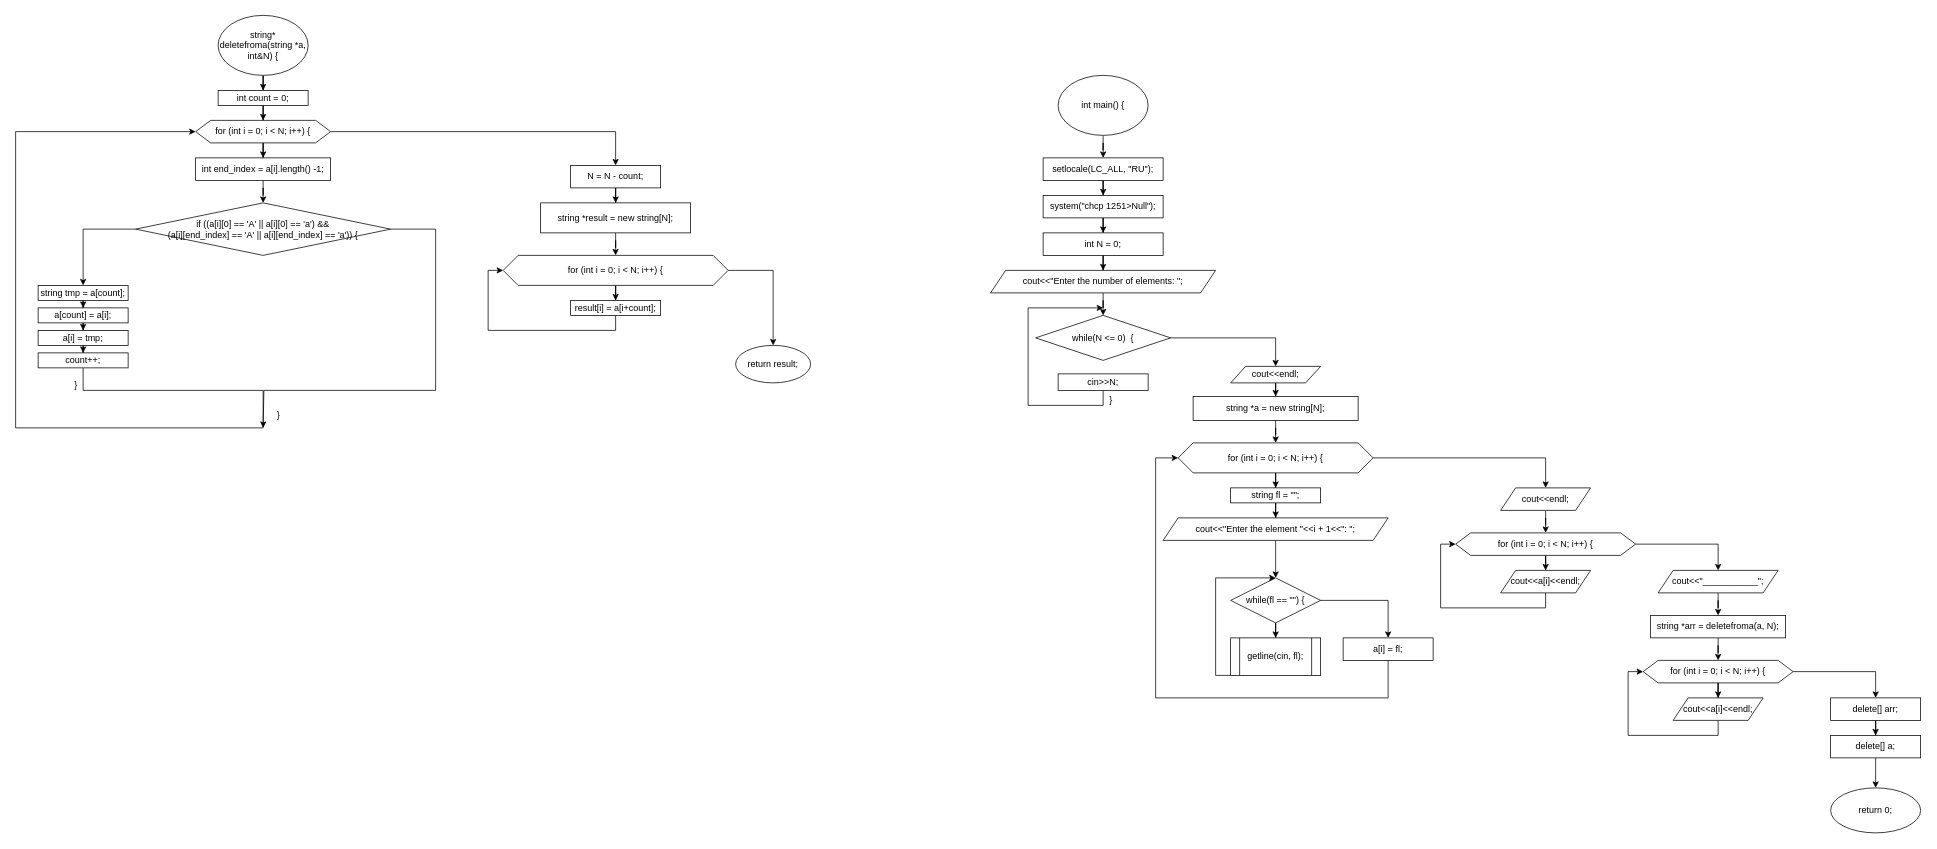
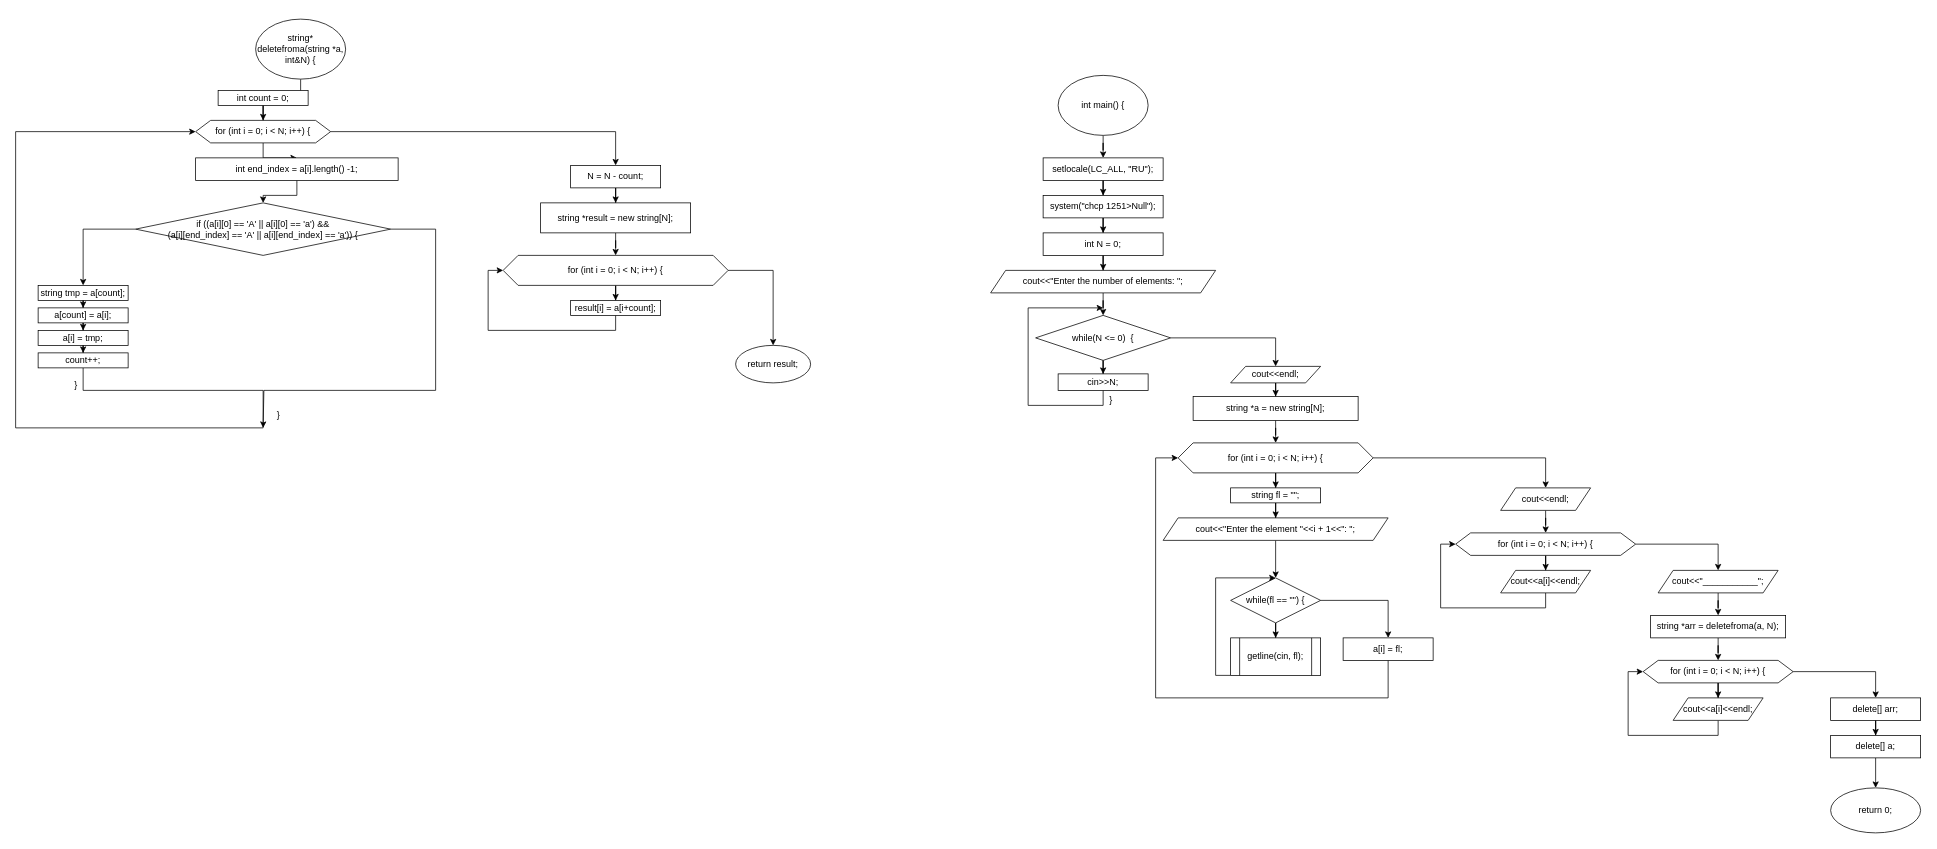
  <mxCell id="0" />
  <mxCell id="1" parent="0" />
  <mxCell id="2" value="" style="edgeStyle=orthogonalEdgeStyle;rounded=0;orthogonalLoop=1;jettySize=auto;html=1;" edge="1" parent="1" source="3" target="5"><mxGeometry relative="1" as="geometry" /></mxCell>
- <mxCell id="3" value="string* deletefroma(string *a, int&amp;amp;N) {" style="ellipse;whiteSpace=wrap;html=1;" vertex="1" parent="1"><mxGeometry x="290" y="20" width="120" height="80" as="geometry" /></mxCell>
+ <mxCell id="3" value="string* deletefroma(string *a, int&amp;amp;N) {" style="ellipse;whiteSpace=wrap;html=1;" vertex="1" parent="1"><mxGeometry x="340" y="25" width="120" height="80" as="geometry" /></mxCell>
  <mxCell id="4" value="" style="edgeStyle=orthogonalEdgeStyle;rounded=0;orthogonalLoop=1;jettySize=auto;html=1;" edge="1" parent="1" source="5" target="8"><mxGeometry relative="1" as="geometry" /></mxCell>
  <mxCell id="5" value="int count = 0;" style="whiteSpace=wrap;html=1;" vertex="1" parent="1"><mxGeometry x="290" y="120" width="120" height="20" as="geometry" /></mxCell>
  <mxCell id="6" value="" style="edgeStyle=orthogonalEdgeStyle;rounded=0;orthogonalLoop=1;jettySize=auto;html=1;" edge="1" parent="1" source="8" target="10"><mxGeometry relative="1" as="geometry" /></mxCell>
  <mxCell id="7" value="" style="edgeStyle=orthogonalEdgeStyle;rounded=0;orthogonalLoop=1;jettySize=auto;html=1;" edge="1" parent="1" source="8" target="23"><mxGeometry relative="1" as="geometry" /></mxCell>
  <mxCell id="8" value="for (int i = 0; i &amp;lt; N; i++) {" style="shape=hexagon;perimeter=hexagonPerimeter2;whiteSpace=wrap;html=1;fixedSize=1;" vertex="1" parent="1"><mxGeometry x="260" y="160" width="180" height="30" as="geometry" /></mxCell>
  <mxCell id="9" value="" style="edgeStyle=orthogonalEdgeStyle;rounded=0;orthogonalLoop=1;jettySize=auto;html=1;" edge="1" parent="1" source="10" target="13"><mxGeometry relative="1" as="geometry" /></mxCell>
- <mxCell id="10" value="int end_index = a[i].length() -1;" style="whiteSpace=wrap;html=1;" vertex="1" parent="1"><mxGeometry x="260" y="210" width="180" height="30" as="geometry" /></mxCell>
+ <mxCell id="10" value="int end_index = a[i].length() -1;" style="whiteSpace=wrap;html=1;" vertex="1" parent="1"><mxGeometry x="260" y="210" width="270" height="30" as="geometry" /></mxCell>
  <mxCell id="11" value="" style="edgeStyle=orthogonalEdgeStyle;rounded=0;orthogonalLoop=1;jettySize=auto;html=1;" edge="1" parent="1" source="13" target="15"><mxGeometry relative="1" as="geometry" /></mxCell>
  <mxCell id="12" style="edgeStyle=orthogonalEdgeStyle;rounded=0;orthogonalLoop=1;jettySize=auto;html=1;exitX=1;exitY=0.5;exitDx=0;exitDy=0;" edge="1" parent="1" source="13"><mxGeometry relative="1" as="geometry"><mxPoint x="350" y="570" as="targetPoint" /><Array as="points"><mxPoint x="580" y="305" /><mxPoint x="580" y="520" /><mxPoint x="351" y="520" /></Array></mxGeometry></mxCell>
  <mxCell id="13" value="if ((a[i][0] == 'A' || a[i][0] == 'a') &amp;amp;&amp;amp;&lt;br&gt;(a[i][end_index] == 'A' || a[i][end_index] == 'a')) {" style="rhombus;whiteSpace=wrap;html=1;" vertex="1" parent="1"><mxGeometry x="180" y="270" width="340" height="70" as="geometry" /></mxCell>
  <mxCell id="14" value="" style="edgeStyle=orthogonalEdgeStyle;rounded=0;orthogonalLoop=1;jettySize=auto;html=1;" edge="1" parent="1" source="15" target="17"><mxGeometry relative="1" as="geometry" /></mxCell>
  <mxCell id="15" value="string tmp = a[count];" style="whiteSpace=wrap;html=1;" vertex="1" parent="1"><mxGeometry x="50" y="380" width="120" height="20" as="geometry" /></mxCell>
  <mxCell id="16" value="" style="edgeStyle=orthogonalEdgeStyle;rounded=0;orthogonalLoop=1;jettySize=auto;html=1;" edge="1" parent="1" source="17" target="19"><mxGeometry relative="1" as="geometry" /></mxCell>
  <mxCell id="17" value="a[count] = a[i];" style="whiteSpace=wrap;html=1;" vertex="1" parent="1"><mxGeometry x="50" y="410" width="120" height="20" as="geometry" /></mxCell>
  <mxCell id="18" value="" style="edgeStyle=orthogonalEdgeStyle;rounded=0;orthogonalLoop=1;jettySize=auto;html=1;" edge="1" parent="1" source="19" target="21"><mxGeometry relative="1" as="geometry" /></mxCell>
  <mxCell id="19" value="a[i] = tmp;" style="whiteSpace=wrap;html=1;" vertex="1" parent="1"><mxGeometry x="50" y="440" width="120" height="20" as="geometry" /></mxCell>
  <mxCell id="20" style="edgeStyle=orthogonalEdgeStyle;rounded=0;orthogonalLoop=1;jettySize=auto;html=1;entryX=0;entryY=0.5;entryDx=0;entryDy=0;" edge="1" parent="1" source="21" target="8"><mxGeometry relative="1" as="geometry"><mxPoint x="60" y="180" as="targetPoint" /><Array as="points"><mxPoint x="110" y="520" /><mxPoint x="350" y="520" /><mxPoint x="350" y="570" /><mxPoint x="20" y="570" /><mxPoint x="20" y="175" /></Array></mxGeometry></mxCell>
  <mxCell id="21" value="count++;" style="whiteSpace=wrap;html=1;" vertex="1" parent="1"><mxGeometry x="50" y="470" width="120" height="20" as="geometry" /></mxCell>
  <mxCell id="22" value="" style="edgeStyle=orthogonalEdgeStyle;rounded=0;orthogonalLoop=1;jettySize=auto;html=1;" edge="1" parent="1" source="23" target="25"><mxGeometry relative="1" as="geometry" /></mxCell>
  <mxCell id="23" value="N = N - count;" style="whiteSpace=wrap;html=1;" vertex="1" parent="1"><mxGeometry x="760" y="220" width="120" height="30" as="geometry" /></mxCell>
  <mxCell id="24" value="" style="edgeStyle=orthogonalEdgeStyle;rounded=0;orthogonalLoop=1;jettySize=auto;html=1;" edge="1" parent="1" source="25" target="28"><mxGeometry relative="1" as="geometry" /></mxCell>
  <mxCell id="25" value="string *result = new string[N];" style="whiteSpace=wrap;html=1;" vertex="1" parent="1"><mxGeometry x="720" y="270" width="200" height="40" as="geometry" /></mxCell>
  <mxCell id="26" value="" style="edgeStyle=orthogonalEdgeStyle;rounded=0;orthogonalLoop=1;jettySize=auto;html=1;" edge="1" parent="1" source="28" target="32"><mxGeometry relative="1" as="geometry" /></mxCell>
  <mxCell id="27" value="" style="edgeStyle=orthogonalEdgeStyle;rounded=0;orthogonalLoop=1;jettySize=auto;html=1;" edge="1" parent="1" source="28" target="33"><mxGeometry relative="1" as="geometry" /></mxCell>
  <mxCell id="28" value="for (int i = 0; i &amp;lt; N; i++) {" style="shape=hexagon;perimeter=hexagonPerimeter2;whiteSpace=wrap;html=1;fixedSize=1;" vertex="1" parent="1"><mxGeometry x="670" y="340" width="300" height="40" as="geometry" /></mxCell>
  <mxCell id="29" value="}" style="text;html=1;align=center;verticalAlign=middle;resizable=0;points=[];autosize=1;strokeColor=none;fillColor=none;" vertex="1" parent="1"><mxGeometry x="355" y="538" width="30" height="30" as="geometry" /></mxCell>
  <mxCell id="30" value="}" style="text;html=1;align=center;verticalAlign=middle;resizable=0;points=[];autosize=1;strokeColor=none;fillColor=none;" vertex="1" parent="1"><mxGeometry x="85" y="498" width="30" height="30" as="geometry" /></mxCell>
  <mxCell id="31" style="edgeStyle=orthogonalEdgeStyle;rounded=0;orthogonalLoop=1;jettySize=auto;html=1;entryX=0;entryY=0.5;entryDx=0;entryDy=0;" edge="1" parent="1" source="32" target="28"><mxGeometry relative="1" as="geometry"><Array as="points"><mxPoint x="820" y="440" /><mxPoint x="650" y="440" /><mxPoint x="650" y="360" /></Array></mxGeometry></mxCell>
  <mxCell id="32" value="result[i] = a[i+count];" style="whiteSpace=wrap;html=1;" vertex="1" parent="1"><mxGeometry x="760" y="400" width="120" height="20" as="geometry" /></mxCell>
  <mxCell id="33" value="return result;" style="ellipse;whiteSpace=wrap;html=1;" vertex="1" parent="1"><mxGeometry x="980" y="460" width="100" height="50" as="geometry" /></mxCell>
  <mxCell id="34" value="" style="edgeStyle=orthogonalEdgeStyle;rounded=0;orthogonalLoop=1;jettySize=auto;html=1;" edge="1" parent="1" source="35" target="37"><mxGeometry relative="1" as="geometry" /></mxCell>
  <mxCell id="35" value="int main() {" style="ellipse;whiteSpace=wrap;html=1;" vertex="1" parent="1"><mxGeometry x="1410" y="100" width="120" height="80" as="geometry" /></mxCell>
  <mxCell id="36" value="" style="edgeStyle=orthogonalEdgeStyle;rounded=0;orthogonalLoop=1;jettySize=auto;html=1;" edge="1" parent="1" source="37" target="39"><mxGeometry relative="1" as="geometry" /></mxCell>
  <mxCell id="37" value="setlocale(LC_ALL, &quot;RU&quot;);" style="whiteSpace=wrap;html=1;" vertex="1" parent="1"><mxGeometry x="1390" y="210" width="160" height="30" as="geometry" /></mxCell>
  <mxCell id="38" value="" style="edgeStyle=orthogonalEdgeStyle;rounded=0;orthogonalLoop=1;jettySize=auto;html=1;" edge="1" parent="1" source="39" target="41"><mxGeometry relative="1" as="geometry" /></mxCell>
  <mxCell id="39" value="system(&quot;chcp 1251&amp;gt;Null&quot;);" style="whiteSpace=wrap;html=1;" vertex="1" parent="1"><mxGeometry x="1390" y="260" width="160" height="30" as="geometry" /></mxCell>
  <mxCell id="40" value="" style="edgeStyle=orthogonalEdgeStyle;rounded=0;orthogonalLoop=1;jettySize=auto;html=1;" edge="1" parent="1" source="41" target="43"><mxGeometry relative="1" as="geometry" /></mxCell>
  <mxCell id="41" value="int N = 0;" style="whiteSpace=wrap;html=1;" vertex="1" parent="1"><mxGeometry x="1390" y="310" width="160" height="30" as="geometry" /></mxCell>
  <mxCell id="42" value="" style="edgeStyle=orthogonalEdgeStyle;rounded=0;orthogonalLoop=1;jettySize=auto;html=1;" edge="1" parent="1" source="43" target="51"><mxGeometry relative="1" as="geometry" /></mxCell>
  <mxCell id="43" value="cout&amp;lt;&amp;lt;&quot;Enter the number of elements: &quot;;" style="shape=parallelogram;perimeter=parallelogramPerimeter;whiteSpace=wrap;html=1;fixedSize=1;" vertex="1" parent="1"><mxGeometry x="1320" y="360" width="300" height="30" as="geometry" /></mxCell>
  <mxCell id="44" value="" style="edgeStyle=orthogonalEdgeStyle;rounded=0;orthogonalLoop=1;jettySize=auto;html=1;" edge="1" parent="1" source="46" target="48"><mxGeometry relative="1" as="geometry" /></mxCell>
  <mxCell id="45" value="" style="edgeStyle=orthogonalEdgeStyle;rounded=0;orthogonalLoop=1;jettySize=auto;html=1;" edge="1" parent="1" source="46" target="67"><mxGeometry relative="1" as="geometry" /></mxCell>
  <mxCell id="46" value="while(fl == &quot;&quot;) {" style="rhombus;whiteSpace=wrap;html=1;" vertex="1" parent="1"><mxGeometry x="1640" y="770" width="120" height="60" as="geometry" /></mxCell>
  <mxCell id="47" style="edgeStyle=orthogonalEdgeStyle;rounded=0;orthogonalLoop=1;jettySize=auto;html=1;entryX=0.5;entryY=0;entryDx=0;entryDy=0;" edge="1" parent="1" source="48" target="46"><mxGeometry relative="1" as="geometry"><Array as="points"><mxPoint x="1700" y="900" /><mxPoint x="1620" y="900" /><mxPoint x="1620" y="770" /></Array></mxGeometry></mxCell>
  <mxCell id="48" value="getline(cin, fl);" style="shape=process;whiteSpace=wrap;html=1;backgroundOutline=1;" vertex="1" parent="1"><mxGeometry x="1640" y="850" width="120" height="50" as="geometry" /></mxCell>
+ <mxCell id="49" value="" style="edgeStyle=orthogonalEdgeStyle;rounded=0;orthogonalLoop=1;jettySize=auto;html=1;" edge="1" parent="1" source="51" target="53"><mxGeometry relative="1" as="geometry" /></mxCell>
  <mxCell id="50" value="" style="edgeStyle=orthogonalEdgeStyle;rounded=0;orthogonalLoop=1;jettySize=auto;html=1;" edge="1" parent="1" source="51" target="56"><mxGeometry relative="1" as="geometry" /></mxCell>
  <mxCell id="51" value="while(N &amp;lt;= 0)&amp;nbsp; {" style="rhombus;whiteSpace=wrap;html=1;" vertex="1" parent="1"><mxGeometry x="1380" y="420" width="180" height="60" as="geometry" /></mxCell>
  <mxCell id="52" style="edgeStyle=orthogonalEdgeStyle;rounded=0;orthogonalLoop=1;jettySize=auto;html=1;" edge="1" parent="1" source="53"><mxGeometry relative="1" as="geometry"><mxPoint x="1470" y="410" as="targetPoint" /><Array as="points"><mxPoint x="1470" y="540" /><mxPoint x="1370" y="540" /><mxPoint x="1370" y="410" /></Array></mxGeometry></mxCell>
  <mxCell id="53" value="cin&amp;gt;&amp;gt;N;" style="whiteSpace=wrap;html=1;" vertex="1" parent="1"><mxGeometry x="1410" y="498" width="120" height="22" as="geometry" /></mxCell>
  <mxCell id="54" value="}" style="text;html=1;align=center;verticalAlign=middle;resizable=0;points=[];autosize=1;strokeColor=none;fillColor=none;" vertex="1" parent="1"><mxGeometry x="1465" y="518" width="30" height="30" as="geometry" /></mxCell>
  <mxCell id="55" value="" style="edgeStyle=orthogonalEdgeStyle;rounded=0;orthogonalLoop=1;jettySize=auto;html=1;" edge="1" parent="1" source="56" target="58"><mxGeometry relative="1" as="geometry" /></mxCell>
  <mxCell id="56" value="cout&amp;lt;&amp;lt;endl;" style="shape=parallelogram;perimeter=parallelogramPerimeter;whiteSpace=wrap;html=1;fixedSize=1;" vertex="1" parent="1"><mxGeometry x="1640" y="488" width="120" height="22" as="geometry" /></mxCell>
  <mxCell id="57" value="" style="edgeStyle=orthogonalEdgeStyle;rounded=0;orthogonalLoop=1;jettySize=auto;html=1;" edge="1" parent="1" source="58" target="61"><mxGeometry relative="1" as="geometry" /></mxCell>
  <mxCell id="58" value="string *a = new string[N];" style="whiteSpace=wrap;html=1;" vertex="1" parent="1"><mxGeometry x="1590" y="528" width="220" height="32" as="geometry" /></mxCell>
  <mxCell id="59" value="" style="edgeStyle=orthogonalEdgeStyle;rounded=0;orthogonalLoop=1;jettySize=auto;html=1;" edge="1" parent="1" source="61" target="63"><mxGeometry relative="1" as="geometry" /></mxCell>
  <mxCell id="60" value="" style="edgeStyle=orthogonalEdgeStyle;rounded=0;orthogonalLoop=1;jettySize=auto;html=1;" edge="1" parent="1" source="61" target="69"><mxGeometry relative="1" as="geometry" /></mxCell>
  <mxCell id="61" value="for (int i = 0; i &amp;lt; N; i++) {" style="shape=hexagon;perimeter=hexagonPerimeter2;whiteSpace=wrap;html=1;fixedSize=1;" vertex="1" parent="1"><mxGeometry x="1570" y="590" width="260" height="40" as="geometry" /></mxCell>
  <mxCell id="62" value="" style="edgeStyle=orthogonalEdgeStyle;rounded=0;orthogonalLoop=1;jettySize=auto;html=1;" edge="1" parent="1" source="63" target="65"><mxGeometry relative="1" as="geometry" /></mxCell>
  <mxCell id="63" value="string fl = &quot;&quot;;" style="whiteSpace=wrap;html=1;" vertex="1" parent="1"><mxGeometry x="1640" y="650" width="120" height="20" as="geometry" /></mxCell>
  <mxCell id="64" value="" style="edgeStyle=orthogonalEdgeStyle;rounded=0;orthogonalLoop=1;jettySize=auto;html=1;" edge="1" parent="1" source="65" target="46"><mxGeometry relative="1" as="geometry" /></mxCell>
  <mxCell id="65" value="cout&amp;lt;&amp;lt;&quot;Enter the element &quot;&amp;lt;&amp;lt;i + 1&amp;lt;&amp;lt;&quot;: &quot;;" style="shape=parallelogram;perimeter=parallelogramPerimeter;whiteSpace=wrap;html=1;fixedSize=1;" vertex="1" parent="1"><mxGeometry x="1550" y="690" width="300" height="30" as="geometry" /></mxCell>
  <mxCell id="66" style="edgeStyle=orthogonalEdgeStyle;rounded=0;orthogonalLoop=1;jettySize=auto;html=1;entryX=0;entryY=0.5;entryDx=0;entryDy=0;" edge="1" parent="1" source="67" target="61"><mxGeometry relative="1" as="geometry"><Array as="points"><mxPoint x="1850" y="930" /><mxPoint x="1540" y="930" /><mxPoint x="1540" y="610" /></Array></mxGeometry></mxCell>
  <mxCell id="67" value="a[i] = fl;" style="whiteSpace=wrap;html=1;" vertex="1" parent="1"><mxGeometry x="1790" y="850" width="120" height="30" as="geometry" /></mxCell>
  <mxCell id="68" value="" style="edgeStyle=orthogonalEdgeStyle;rounded=0;orthogonalLoop=1;jettySize=auto;html=1;" edge="1" parent="1" source="69" target="72"><mxGeometry relative="1" as="geometry" /></mxCell>
  <mxCell id="69" value="cout&amp;lt;&amp;lt;endl;" style="shape=parallelogram;perimeter=parallelogramPerimeter;whiteSpace=wrap;html=1;fixedSize=1;" vertex="1" parent="1"><mxGeometry x="2000" y="650" width="120" height="30" as="geometry" /></mxCell>
  <mxCell id="70" value="" style="edgeStyle=orthogonalEdgeStyle;rounded=0;orthogonalLoop=1;jettySize=auto;html=1;" edge="1" parent="1" source="72" target="74"><mxGeometry relative="1" as="geometry" /></mxCell>
  <mxCell id="71" value="" style="edgeStyle=orthogonalEdgeStyle;rounded=0;orthogonalLoop=1;jettySize=auto;html=1;" edge="1" parent="1" source="72" target="76"><mxGeometry relative="1" as="geometry" /></mxCell>
  <mxCell id="72" value="for (int i = 0; i &amp;lt; N; i++) {" style="shape=hexagon;perimeter=hexagonPerimeter2;whiteSpace=wrap;html=1;fixedSize=1;" vertex="1" parent="1"><mxGeometry x="1940" y="710" width="240" height="30" as="geometry" /></mxCell>
  <mxCell id="73" style="edgeStyle=orthogonalEdgeStyle;rounded=0;orthogonalLoop=1;jettySize=auto;html=1;entryX=0;entryY=0.5;entryDx=0;entryDy=0;" edge="1" parent="1" source="74" target="72"><mxGeometry relative="1" as="geometry"><Array as="points"><mxPoint x="2060" y="810" /><mxPoint x="1920" y="810" /><mxPoint x="1920" y="725" /></Array></mxGeometry></mxCell>
  <mxCell id="74" value="cout&amp;lt;&amp;lt;a[i]&amp;lt;&amp;lt;endl;" style="shape=parallelogram;perimeter=parallelogramPerimeter;whiteSpace=wrap;html=1;fixedSize=1;" vertex="1" parent="1"><mxGeometry x="2000" y="760" width="120" height="30" as="geometry" /></mxCell>
  <mxCell id="75" value="" style="edgeStyle=orthogonalEdgeStyle;rounded=0;orthogonalLoop=1;jettySize=auto;html=1;" edge="1" parent="1" source="76" target="78"><mxGeometry relative="1" as="geometry" /></mxCell>
  <mxCell id="76" value="cout&amp;lt;&amp;lt;&quot;___________&quot;;" style="shape=parallelogram;perimeter=parallelogramPerimeter;whiteSpace=wrap;html=1;fixedSize=1;" vertex="1" parent="1"><mxGeometry x="2210" y="760" width="160" height="30" as="geometry" /></mxCell>
  <mxCell id="77" value="" style="edgeStyle=orthogonalEdgeStyle;rounded=0;orthogonalLoop=1;jettySize=auto;html=1;" edge="1" parent="1" source="78" target="81"><mxGeometry relative="1" as="geometry" /></mxCell>
  <mxCell id="78" value="string *arr = deletefroma(a, N);" style="whiteSpace=wrap;html=1;" vertex="1" parent="1"><mxGeometry x="2200" y="820" width="180" height="30" as="geometry" /></mxCell>
  <mxCell id="79" value="" style="edgeStyle=orthogonalEdgeStyle;rounded=0;orthogonalLoop=1;jettySize=auto;html=1;" edge="1" parent="1" source="81" target="83"><mxGeometry relative="1" as="geometry" /></mxCell>
  <mxCell id="80" value="" style="edgeStyle=orthogonalEdgeStyle;rounded=0;orthogonalLoop=1;jettySize=auto;html=1;" edge="1" parent="1" source="81" target="85"><mxGeometry relative="1" as="geometry" /></mxCell>
  <mxCell id="81" value="for (int i = 0; i &amp;lt; N; i++) {" style="shape=hexagon;perimeter=hexagonPerimeter2;whiteSpace=wrap;html=1;fixedSize=1;" vertex="1" parent="1"><mxGeometry x="2190" y="880" width="200" height="30" as="geometry" /></mxCell>
  <mxCell id="82" style="edgeStyle=orthogonalEdgeStyle;rounded=0;orthogonalLoop=1;jettySize=auto;html=1;entryX=0;entryY=0.5;entryDx=0;entryDy=0;" edge="1" parent="1" source="83" target="81"><mxGeometry relative="1" as="geometry"><Array as="points"><mxPoint x="2290" y="980" /><mxPoint x="2170" y="980" /><mxPoint x="2170" y="895" /></Array></mxGeometry></mxCell>
  <mxCell id="83" value="cout&amp;lt;&amp;lt;a[i]&amp;lt;&amp;lt;endl;" style="shape=parallelogram;perimeter=parallelogramPerimeter;whiteSpace=wrap;html=1;fixedSize=1;" vertex="1" parent="1"><mxGeometry x="2230" y="930" width="120" height="30" as="geometry" /></mxCell>
  <mxCell id="84" value="" style="edgeStyle=orthogonalEdgeStyle;rounded=0;orthogonalLoop=1;jettySize=auto;html=1;" edge="1" parent="1" source="85" target="87"><mxGeometry relative="1" as="geometry" /></mxCell>
  <mxCell id="85" value="delete[] arr;" style="whiteSpace=wrap;html=1;" vertex="1" parent="1"><mxGeometry x="2440" y="930" width="120" height="30" as="geometry" /></mxCell>
  <mxCell id="86" value="" style="edgeStyle=orthogonalEdgeStyle;rounded=0;orthogonalLoop=1;jettySize=auto;html=1;" edge="1" parent="1" source="87" target="88"><mxGeometry relative="1" as="geometry" /></mxCell>
  <mxCell id="87" value="delete[] a;" style="whiteSpace=wrap;html=1;" vertex="1" parent="1"><mxGeometry x="2440" y="980" width="120" height="30" as="geometry" /></mxCell>
  <mxCell id="88" value="return 0;" style="ellipse;whiteSpace=wrap;html=1;" vertex="1" parent="1"><mxGeometry x="2440" y="1050" width="120" height="60" as="geometry" /></mxCell>
